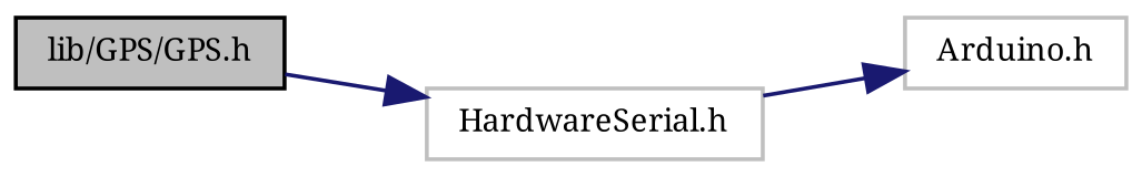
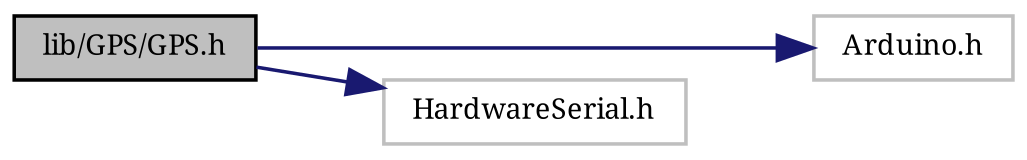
  digraph {
    fontname="Noto Serif"
    rankdir=LR
    node [color=grey75 fontname="Noto Serif" fontsize=8 shape=record]
    edge [color=midnightblue fontname="Noto Serif" fontsize=8 labelfontname=DejaVuSansMono labelfontsize=8 style=solid]
    n1 [color=black fillcolor=grey75 fontcolor=black height=0.2 label="lib/GPS/GPS.h" style=filled width=0.4]
    n2 [height=0.2 label="Arduino.h" width=0.4]
    n3 [height=0.2 label="HardwareSerial.h" width=0.4]
-   n3 -> n2
+   n1 -> n2
    n1 -> n3
  }
